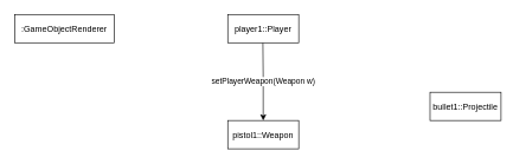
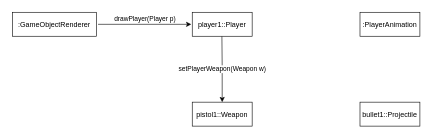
  <mxCell id="0" />
  <mxCell id="1" parent="0" />
+ <mxCell id="2" value="" style="edgeStyle=orthogonalEdgeStyle;rounded=0;orthogonalLoop=1;jettySize=auto;html=1;exitX=1.02;exitY=0.503;exitDx=0;exitDy=0;exitPerimeter=0;entryX=-0.016;entryY=0.503;entryDx=0;entryDy=0;entryPerimeter=0;" edge="1" parent="1" source="4" target="6"><mxGeometry relative="1" as="geometry"><Array as="points" /></mxGeometry></mxCell>
+ <mxCell id="3" value="drawPlayer(Player p)" style="edgeLabel;html=1;align=center;verticalAlign=middle;resizable=0;points=[];" vertex="1" connectable="0" parent="2"><mxGeometry x="-0.207" y="-2" relative="1" as="geometry"><mxPoint x="16" y="-12" as="offset" /></mxGeometry></mxCell>
  <mxCell id="4" value=":GameObjectRenderer" style="shape=umlLifeline;perimeter=lifelinePerimeter;container=1;collapsible=0;recursiveResize=0;rounded=0;shadow=0;strokeWidth=1;" parent="1" vertex="1"><mxGeometry x="20" y="20" width="140" height="40" as="geometry" /></mxCell>
  <mxCell id="5" value="setPlayerWeapon(Weapon w)" style="edgeStyle=orthogonalEdgeStyle;rounded=0;orthogonalLoop=1;jettySize=auto;html=1;" edge="1" parent="1" source="6"><mxGeometry relative="1" as="geometry"><mxPoint x="370" y="170" as="targetPoint" /><Array as="points"><mxPoint x="370" y="110" /><mxPoint x="370" y="110" /></Array></mxGeometry></mxCell>
  <mxCell id="6" value="player1::Player" style="shape=umlLifeline;perimeter=lifelinePerimeter;container=1;collapsible=0;recursiveResize=0;rounded=0;shadow=0;strokeWidth=1;" vertex="1" parent="1"><mxGeometry x="320" y="20" width="100" height="40" as="geometry" /></mxCell>
+ <mxCell id="7" value=":PlayerAnimation" style="shape=umlLifeline;perimeter=lifelinePerimeter;container=1;collapsible=0;recursiveResize=0;rounded=0;shadow=0;strokeWidth=1;" vertex="1" parent="1"><mxGeometry x="600" y="20" width="100" height="40" as="geometry" /></mxCell>
  <mxCell id="8" value="pistol1::Weapon" style="shape=umlLifeline;perimeter=lifelinePerimeter;container=1;collapsible=0;recursiveResize=0;rounded=0;shadow=0;strokeWidth=1;" vertex="1" parent="1"><mxGeometry x="320" y="170" width="100" height="40" as="geometry" /></mxCell>
- <mxCell id="9" value="bullet1::Projectile" style="shape=umlLifeline;perimeter=lifelinePerimeter;container=1;collapsible=0;recursiveResize=0;rounded=0;shadow=0;strokeWidth=1;" vertex="1" parent="1"><mxGeometry x="605" y="130" width="100" height="40" as="geometry" /></mxCell>
+ <mxCell id="9" value="bullet1::Projectile" style="shape=umlLifeline;perimeter=lifelinePerimeter;container=1;collapsible=0;recursiveResize=0;rounded=0;shadow=0;strokeWidth=1;" vertex="1" parent="1"><mxGeometry x="600" y="170" width="100" height="40" as="geometry" /></mxCell>
